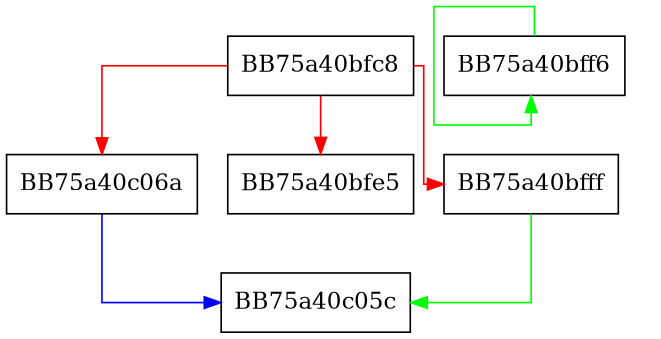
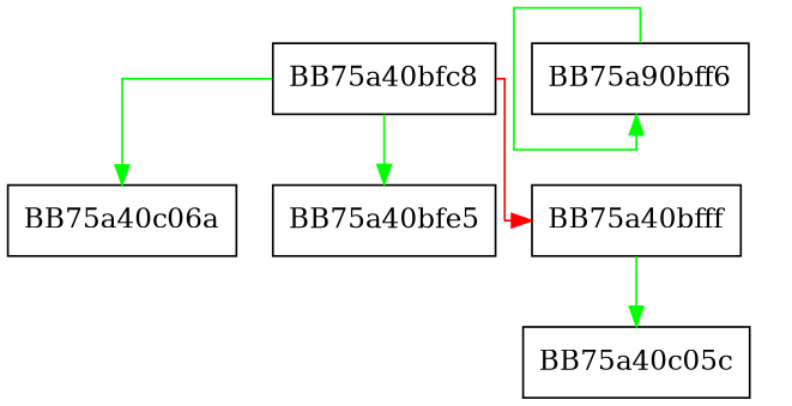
  digraph {
    splines=ortho
    node [shape=box]
    edge [color=green]
    BB75a40bfc8
    BB75a40c06a
    BB75a40bfe5
    BB75a40bfff
    BB75a40c05c
-   BB75a40bff6
-   BB75a40bfc8 -> BB75a40c06a [color=red]
-   BB75a40bfc8 -> BB75a40bfe5 [color=red]
+   BB75a40bff6 [label=BB75a90bff6]
+   BB75a40bfc8 -> BB75a40c06a
+   BB75a40bfc8 -> BB75a40bfe5
    BB75a40bfc8 -> BB75a40bfff [color=red]
-   BB75a40c06a -> BB75a40c05c [color=blue]
    BB75a40bfff -> BB75a40c05c
    BB75a40bff6 -> BB75a40bff6
  }
